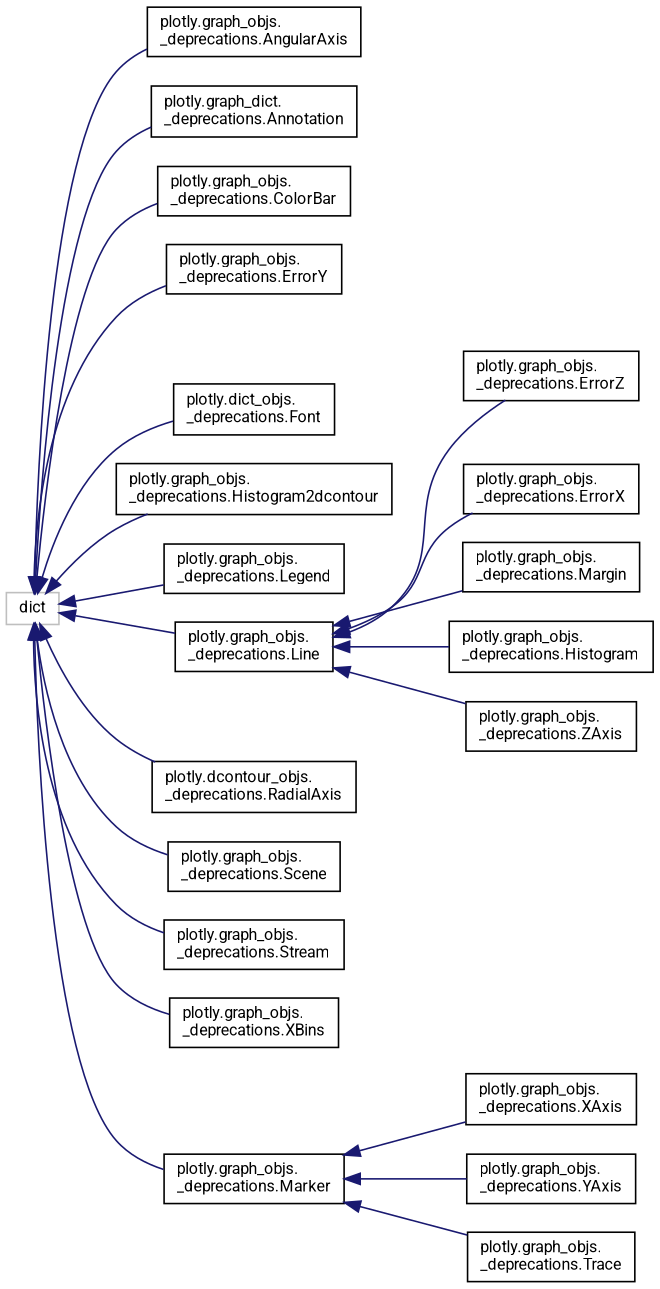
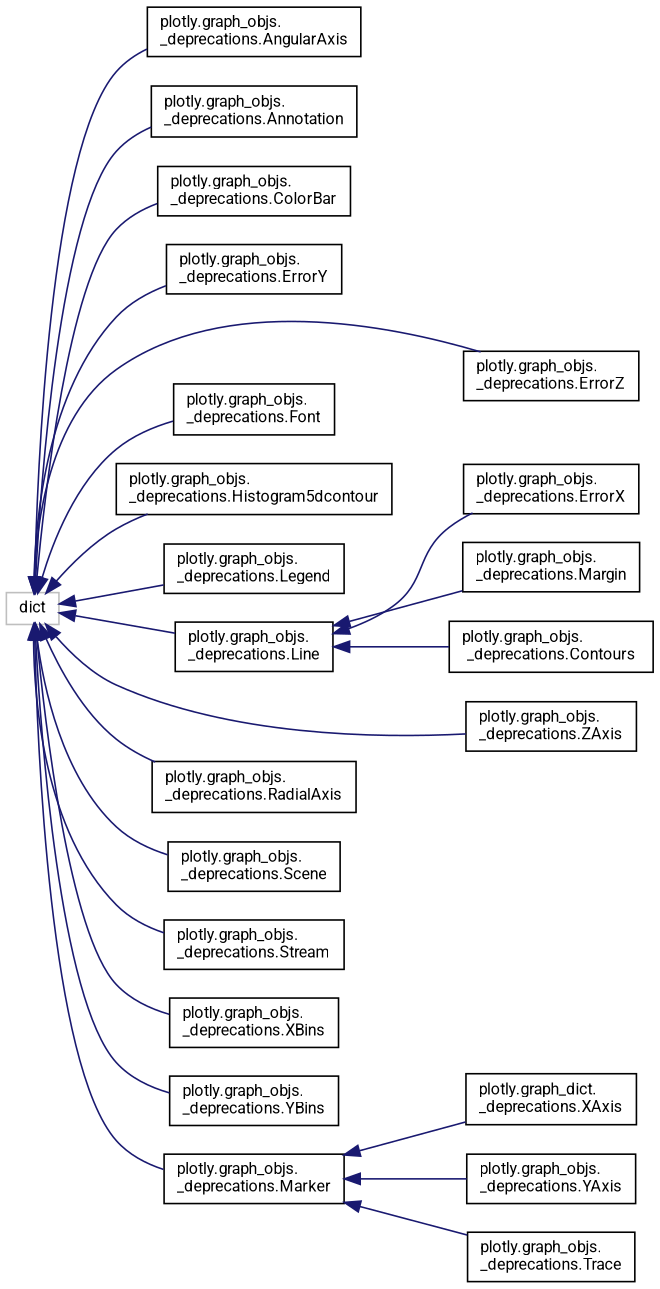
  digraph {
    fontname=Roboto
    rankdir=LR
    node [color=black fillcolor=white fontname=Roboto fontsize=10 shape=record style=filled]
    edge [color=midnightblue dir=back fontname=Roboto fontsize=10 labelfontname=Helvetica labelfontsize=10 style=solid]
    n1 [color=grey75 height=0.2 label=dict width=0.4]
    n2 [height=0.2 label="plotly.graph_objs.\l_deprecations.AngularAxis" width=0.4]
-   n3 [height=0.2 label="plotly.graph_dict.\l_deprecations.Annotation" width=0.4]
+   n3 [height=0.2 label="plotly.graph_objs.\l_deprecations.Annotation" width=0.4]
    n4 [height=0.2 label="plotly.graph_objs.\l_deprecations.ColorBar" width=0.4]
    n5 [height=0.2 label="plotly.graph_objs.\l_deprecations.ErrorY" width=0.4]
    n6 [height=0.2 label="plotly.graph_objs.\l_deprecations.ErrorZ" width=0.4]
-   n7 [height=0.2 label="plotly.dict_objs.\l_deprecations.Font" width=0.4]
-   n8 [height=0.2 label="plotly.graph_objs.\l_deprecations.Histogram2dcontour" width=0.4]
+   n7 [height=0.2 label="plotly.graph_objs.\l_deprecations.Font" width=0.4]
+   n8 [height=0.2 label="plotly.graph_objs.\l_deprecations.Histogram5dcontour" width=0.4]
    n9 [height=0.2 label="plotly.graph_objs.\l_deprecations.Legend" width=0.4]
    n10 [height=0.2 label="plotly.graph_objs.\l_deprecations.Line" width=0.4]
    n11 [height=0.2 label="plotly.graph_objs.\l_deprecations.Marker" width=0.4]
-   n12 [height=0.2 label="plotly.dcontour_objs.\l_deprecations.RadialAxis" width=0.4]
+   n12 [height=0.2 label="plotly.graph_objs.\l_deprecations.RadialAxis" width=0.4]
    n13 [height=0.2 label="plotly.graph_objs.\l_deprecations.Scene" width=0.4]
    n14 [height=0.2 label="plotly.graph_objs.\l_deprecations.Stream" width=0.4]
    n15 [height=0.2 label="plotly.graph_objs.\l_deprecations.XBins" width=0.4]
+   n16 [height=0.2 label="plotly.graph_objs.\l_deprecations.YBins" width=0.4]
    n17 [height=0.2 label="plotly.graph_objs.\l_deprecations.ZAxis" width=0.4]
-   n18 [height=0.2 label="plotly.graph_objs.\l_deprecations.Histogram" width=0.4]
+   n18 [height=0.2 label="plotly.graph_objs.\l_deprecations.Contours" width=0.4]
    n19 [height=0.2 label="plotly.graph_objs.\l_deprecations.ErrorX" width=0.4]
    n20 [height=0.2 label="plotly.graph_objs.\l_deprecations.Margin" width=0.4]
    n21 [height=0.2 label="plotly.graph_objs.\l_deprecations.Trace" width=0.4]
-   n22 [height=0.2 label="plotly.graph_objs.\l_deprecations.XAxis" width=0.4]
+   n22 [height=0.2 label="plotly.graph_dict.\l_deprecations.XAxis" width=0.4]
    n23 [height=0.2 label="plotly.graph_objs.\l_deprecations.YAxis" width=0.4]
    n1 -> n2
    n1 -> n3
    n1 -> n4
    n1 -> n5
-   n10 -> n6
+   n1 -> n6
    n1 -> n7
    n1 -> n8
    n1 -> n9
    n1 -> n10
    n1 -> n11
    n1 -> n12
    n1 -> n13
    n1 -> n14
    n1 -> n15
-   n10 -> n17
+   n1 -> n16
+   n1 -> n17
    n10 -> n18
    n10 -> n19
    n10 -> n20
    n11 -> n21
    n11 -> n22
    n11 -> n23
  }
